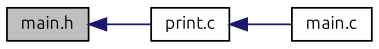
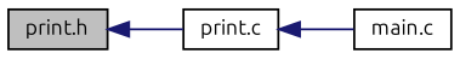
  digraph {
    fontname=Ubuntu
    rankdir=LR
    node [color=black fillcolor=white fontname=Ubuntu fontsize=10 shape=record style=filled]
    edge [color=midnightblue dir=back fontname=Ubuntu fontsize=10 labelfontname=Helvetica labelfontsize=10 style=solid]
-   n1 [fillcolor=grey75 fontcolor=black height=0.2 label="main.h" width=0.4]
+   n1 [fillcolor=grey75 fontcolor=black height=0.2 label="print.h" width=0.4]
    n2 [height=0.2 label="print.c" width=0.4]
    n3 [height=0.2 label="main.c" width=0.4]
    n1 -> n2
    n2 -> n3
  }
